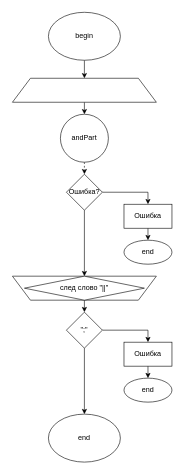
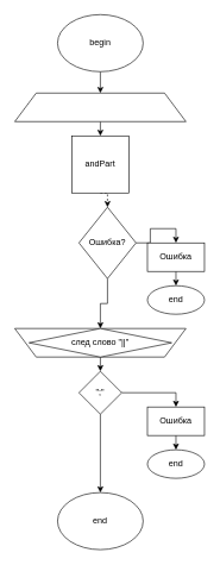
  <mxCell id="0" />
  <mxCell id="1" parent="0" />
  <mxCell id="2" style="edgeStyle=orthogonalEdgeStyle;rounded=0;orthogonalLoop=1;jettySize=auto;html=1;exitX=0.5;exitY=1;exitDx=0;exitDy=0;entryX=0.5;entryY=0;entryDx=0;entryDy=0;" edge="1" parent="1" source="3" target="5"><mxGeometry relative="1" as="geometry" /></mxCell>
  <mxCell id="3" value="begin" style="ellipse;whiteSpace=wrap;html=1;" vertex="1" parent="1"><mxGeometry x="80" y="20" width="120" height="80" as="geometry" /></mxCell>
  <mxCell id="4" style="edgeStyle=orthogonalEdgeStyle;rounded=0;orthogonalLoop=1;jettySize=auto;html=1;exitX=0.5;exitY=1;exitDx=0;exitDy=0;entryX=0.5;entryY=0;entryDx=0;entryDy=0;" edge="1" parent="1" source="5" target="10"><mxGeometry relative="1" as="geometry" /></mxCell>
  <mxCell id="5" value="" style="shape=trapezoid;perimeter=trapezoidPerimeter;whiteSpace=wrap;html=1;fixedSize=1;size=30;" vertex="1" parent="1"><mxGeometry x="20" y="130" width="240" height="40" as="geometry" /></mxCell>
  <mxCell id="6" value="" style="shape=trapezoid;perimeter=trapezoidPerimeter;whiteSpace=wrap;html=1;fixedSize=1;size=30;rotation=-180;" vertex="1" parent="1"><mxGeometry x="20" y="460" width="240" height="40" as="geometry" /></mxCell>
  <mxCell id="7" style="edgeStyle=orthogonalEdgeStyle;rounded=0;orthogonalLoop=1;jettySize=auto;html=1;exitX=0.5;exitY=1;exitDx=0;exitDy=0;entryX=0.5;entryY=0;entryDx=0;entryDy=0;" edge="1" parent="1" source="8" target="19"><mxGeometry relative="1" as="geometry" /></mxCell>
  <mxCell id="8" value="след слово &quot;||&quot;" style="rhombus;whiteSpace=wrap;html=1;" vertex="1" parent="1"><mxGeometry x="40" y="460" width="200" height="40" as="geometry" /></mxCell>
  <mxCell id="9" style="edgeStyle=orthogonalEdgeStyle;rounded=0;orthogonalLoop=1;jettySize=auto;html=1;exitX=0.5;exitY=1;exitDx=0;exitDy=0;entryX=0.5;entryY=0;entryDx=0;entryDy=0;dashed=1;" edge="1" parent="1" source="10" target="13"><mxGeometry relative="1" as="geometry" /></mxCell>
- <mxCell id="10" value="andPart" style="ellipse;whiteSpace=wrap;html=1;aspect=fixed;" vertex="1" parent="1"><mxGeometry x="100" y="190" width="80" height="80" as="geometry" /></mxCell>
+ <mxCell id="10" value="andPart" style="whiteSpace=wrap;html=1;aspect=fixed;rounded=0;" vertex="1" parent="1"><mxGeometry x="100" y="190" width="80" height="80" as="geometry" /></mxCell>
  <mxCell id="11" style="edgeStyle=orthogonalEdgeStyle;rounded=0;orthogonalLoop=1;jettySize=auto;html=1;exitX=1;exitY=0.5;exitDx=0;exitDy=0;entryX=0.5;entryY=0;entryDx=0;entryDy=0;" edge="1" parent="1" source="13" target="15"><mxGeometry relative="1" as="geometry" /></mxCell>
  <mxCell id="12" style="edgeStyle=orthogonalEdgeStyle;rounded=0;orthogonalLoop=1;jettySize=auto;html=1;exitX=0.5;exitY=1;exitDx=0;exitDy=0;entryX=0.5;entryY=0;entryDx=0;entryDy=0;" edge="1" parent="1" source="13" target="8"><mxGeometry relative="1" as="geometry" /></mxCell>
- <mxCell id="13" value="Ошибка?" style="rhombus;whiteSpace=wrap;html=1;" vertex="1" parent="1"><mxGeometry x="110" y="290" width="60" height="60" as="geometry" /></mxCell>
+ <mxCell id="13" value="Ошибка?" style="rhombus;whiteSpace=wrap;html=1;" vertex="1" parent="1"><mxGeometry x="110" y="290" width="80" height="100" as="geometry" /></mxCell>
  <mxCell id="14" style="edgeStyle=orthogonalEdgeStyle;rounded=0;orthogonalLoop=1;jettySize=auto;html=1;exitX=0.5;exitY=1;exitDx=0;exitDy=0;entryX=0.5;entryY=0;entryDx=0;entryDy=0;" edge="1" parent="1" source="15" target="16"><mxGeometry relative="1" as="geometry" /></mxCell>
  <mxCell id="15" value="Ошибка" style="rounded=0;whiteSpace=wrap;html=1;" vertex="1" parent="1"><mxGeometry x="206" y="340" width="80" height="40" as="geometry" /></mxCell>
  <mxCell id="16" value="end" style="ellipse;whiteSpace=wrap;html=1;" vertex="1" parent="1"><mxGeometry x="206" y="400" width="80" height="40" as="geometry" /></mxCell>
  <mxCell id="17" style="edgeStyle=orthogonalEdgeStyle;rounded=0;orthogonalLoop=1;jettySize=auto;html=1;exitX=1;exitY=0.5;exitDx=0;exitDy=0;entryX=0.5;entryY=0;entryDx=0;entryDy=0;" edge="1" parent="1" source="19" target="21"><mxGeometry relative="1" as="geometry" /></mxCell>
  <mxCell id="18" style="edgeStyle=orthogonalEdgeStyle;rounded=0;orthogonalLoop=1;jettySize=auto;html=1;exitX=0.5;exitY=1;exitDx=0;exitDy=0;entryX=0.5;entryY=0;entryDx=0;entryDy=0;" edge="1" parent="1" source="19" target="23"><mxGeometry relative="1" as="geometry" /></mxCell>
  <mxCell id="19" value="&quot;;&quot;" style="rhombus;whiteSpace=wrap;html=1;" vertex="1" parent="1"><mxGeometry x="110" y="520" width="60" height="60" as="geometry" /></mxCell>
  <mxCell id="20" style="edgeStyle=orthogonalEdgeStyle;rounded=0;orthogonalLoop=1;jettySize=auto;html=1;exitX=0.5;exitY=1;exitDx=0;exitDy=0;entryX=0.5;entryY=0;entryDx=0;entryDy=0;" edge="1" parent="1" source="21" target="22"><mxGeometry relative="1" as="geometry" /></mxCell>
  <mxCell id="21" value="Ошибка" style="rounded=0;whiteSpace=wrap;html=1;" vertex="1" parent="1"><mxGeometry x="206" y="570" width="80" height="40" as="geometry" /></mxCell>
  <mxCell id="22" value="end" style="ellipse;whiteSpace=wrap;html=1;" vertex="1" parent="1"><mxGeometry x="206" y="630" width="80" height="40" as="geometry" /></mxCell>
  <mxCell id="23" value="end" style="ellipse;whiteSpace=wrap;html=1;" vertex="1" parent="1"><mxGeometry x="80" y="690" width="120" height="80" as="geometry" /></mxCell>
